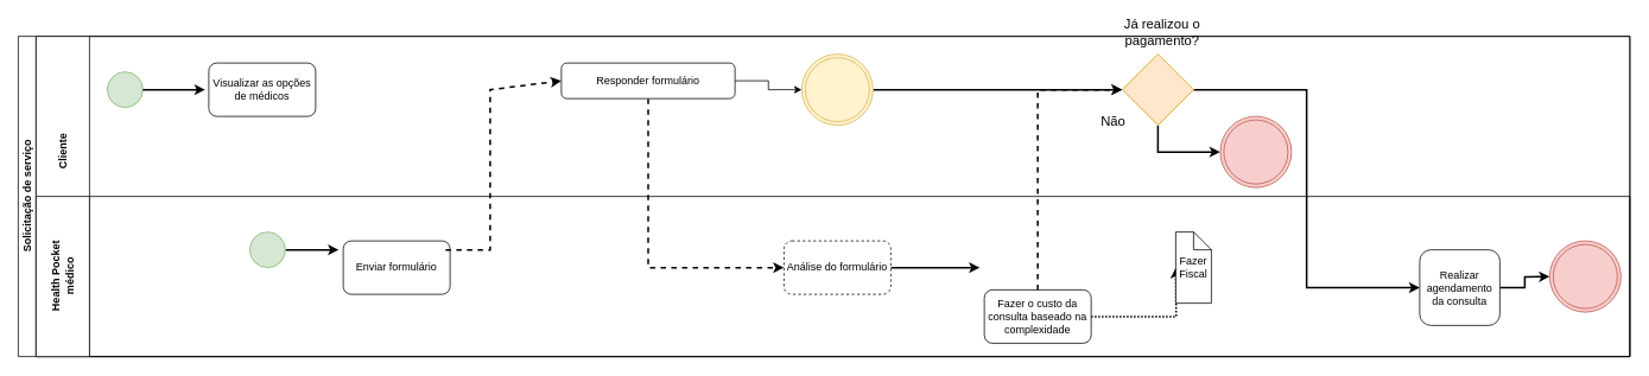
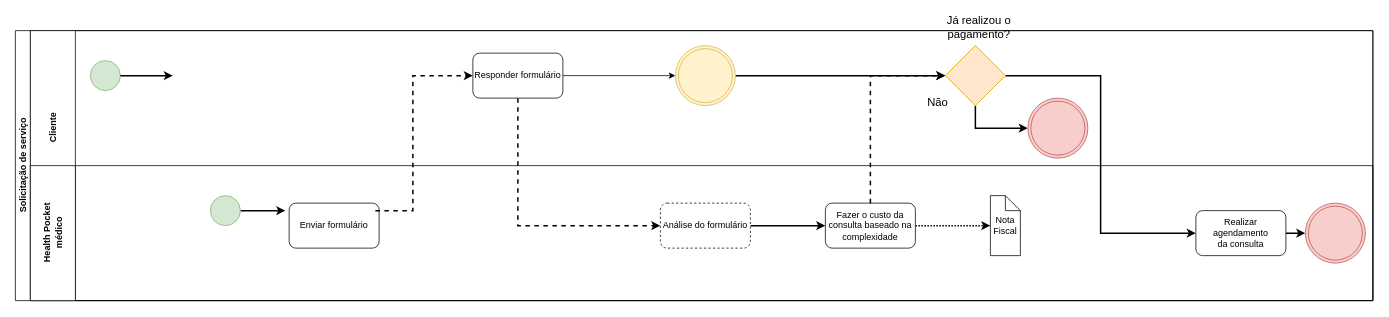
  <mxCell id="0" />
  <mxCell id="1" parent="0" />
  <mxCell id="2" value="Solicitação de serviço" style="swimlane;html=1;childLayout=stackLayout;resizeParent=1;resizeParentMax=0;horizontal=0;startSize=20;horizontalStack=0;" parent="1" vertex="1"><mxGeometry x="20" y="40" width="1810" height="360" as="geometry" /></mxCell>
  <mxCell id="3" style="edgeStyle=orthogonalEdgeStyle;rounded=0;orthogonalLoop=1;jettySize=auto;html=1;endArrow=classic;endFill=1;" parent="2" edge="1"><mxGeometry relative="1" as="geometry"><mxPoint x="300" y="200" as="sourcePoint" /><mxPoint x="300" y="200" as="targetPoint" /></mxGeometry></mxCell>
  <mxCell id="4" value="&amp;nbsp; &amp;nbsp; &amp;nbsp; &amp;nbsp; &amp;nbsp; &amp;nbsp; &amp;nbsp; &amp;nbsp; &amp;nbsp; &amp;nbsp; &amp;nbsp; &amp;nbsp; &amp;nbsp; &amp;nbsp; &amp;nbsp; Cliente" style="swimlane;html=1;startSize=60;horizontal=0;" parent="2" vertex="1"><mxGeometry x="20" width="1790" height="360" as="geometry"><mxRectangle x="20" width="820" height="60" as="alternateBounds" /></mxGeometry></mxCell>
  <mxCell id="5" value="" style="ellipse;whiteSpace=wrap;html=1;fillColor=#d5e8d4;strokeColor=#82b366;" parent="4" vertex="1"><mxGeometry x="80" y="40" width="40" height="40" as="geometry" /></mxCell>
  <mxCell id="6" value="" style="endArrow=classic;html=1;rounded=0;strokeWidth=2;" parent="4" edge="1"><mxGeometry width="50" height="50" relative="1" as="geometry"><mxPoint x="120" y="60" as="sourcePoint" /><mxPoint x="190" y="60" as="targetPoint" /></mxGeometry></mxCell>
- <mxCell id="7" value="Visualizar as opções de médicos" style="rounded=1;whiteSpace=wrap;html=1;" parent="4" vertex="1"><mxGeometry x="194" y="30" width="120" height="60" as="geometry" /></mxCell>
  <mxCell id="8" value="Health Pocket&lt;br&gt;médico" style="swimlane;html=1;startSize=60;horizontal=0;" parent="4" vertex="1"><mxGeometry y="180" width="1790" height="180" as="geometry" /></mxCell>
  <mxCell id="9" style="edgeStyle=orthogonalEdgeStyle;rounded=0;orthogonalLoop=1;jettySize=auto;html=1;exitX=1;exitY=0.5;exitDx=0;exitDy=0;strokeWidth=2;" parent="8" source="10" edge="1"><mxGeometry relative="1" as="geometry"><mxPoint x="340" y="60" as="targetPoint" /></mxGeometry></mxCell>
  <mxCell id="10" value="" style="ellipse;whiteSpace=wrap;html=1;fillColor=#d5e8d4;strokeColor=#82b366;" parent="8" vertex="1"><mxGeometry x="240" y="40" width="40" height="40" as="geometry" /></mxCell>
  <mxCell id="11" value="Enviar formulário" style="rounded=1;whiteSpace=wrap;html=1;" parent="8" vertex="1"><mxGeometry x="345" y="50" width="120" height="60" as="geometry" /></mxCell>
  <mxCell id="12" value="" style="endArrow=classic;html=1;rounded=0;dashed=1;strokeWidth=2;entryX=0;entryY=0.5;entryDx=0;entryDy=0;" parent="8" edge="1" target="23"><mxGeometry width="50" height="50" relative="1" as="geometry"><mxPoint x="460" y="60" as="sourcePoint" /><mxPoint x="590" y="-60" as="targetPoint" /><Array as="points"><mxPoint x="510" y="60" /><mxPoint x="510" y="-120" /></Array></mxGeometry></mxCell>
  <mxCell id="13" style="edgeStyle=orthogonalEdgeStyle;rounded=0;orthogonalLoop=1;jettySize=auto;html=1;exitX=1;exitY=0.5;exitDx=0;exitDy=0;strokeWidth=2;" edge="1" parent="8" source="14"><mxGeometry relative="1" as="geometry"><mxPoint x="1060" y="80" as="targetPoint" /></mxGeometry></mxCell>
  <mxCell id="14" value="Análise do formulário" style="rounded=1;whiteSpace=wrap;html=1;dashed=1;" parent="8" vertex="1"><mxGeometry x="840" y="50" width="120" height="60" as="geometry" /></mxCell>
  <mxCell id="15" style="edgeStyle=orthogonalEdgeStyle;rounded=0;orthogonalLoop=1;jettySize=auto;html=1;exitX=1;exitY=0.5;exitDx=0;exitDy=0;dashed=1;dashPattern=1 1;strokeWidth=2;jumpSize=24;" edge="1" parent="8" source="16"><mxGeometry relative="1" as="geometry"><mxPoint x="1280" y="80" as="targetPoint" /></mxGeometry></mxCell>
- <mxCell id="16" value="Fazer o custo da consulta baseado na complexidade" style="rounded=1;whiteSpace=wrap;html=1;" vertex="1" parent="8"><mxGeometry x="1065" y="105" width="120" height="60" as="geometry" /></mxCell>
- <mxCell id="17" value="Fazer Fiscal" style="shape=note;size=20;whiteSpace=wrap;html=1;" vertex="1" parent="8"><mxGeometry x="1280" y="40" width="40" height="80" as="geometry" /></mxCell>
+ <mxCell id="16" value="Fazer o custo da consulta baseado na complexidade" style="rounded=1;whiteSpace=wrap;html=1;" vertex="1" parent="8"><mxGeometry x="1060" y="50" width="120" height="60" as="geometry" /></mxCell>
+ <mxCell id="17" value="Nota Fiscal" style="shape=note;size=20;whiteSpace=wrap;html=1;" vertex="1" parent="8"><mxGeometry x="1280" y="40" width="40" height="80" as="geometry" /></mxCell>
  <mxCell id="18" style="edgeStyle=orthogonalEdgeStyle;rounded=0;orthogonalLoop=1;jettySize=auto;html=1;exitX=1;exitY=0.5;exitDx=0;exitDy=0;strokeWidth=2;" edge="1" parent="8" source="19"><mxGeometry relative="1" as="geometry"><mxPoint x="1700" y="90.037" as="targetPoint" /></mxGeometry></mxCell>
- <mxCell id="19" value="Realizar agendamento&lt;div&gt;da consulta&lt;/div&gt;" style="rounded=1;whiteSpace=wrap;html=1;" vertex="1" parent="8"><mxGeometry x="1554" y="60" width="90" height="85" as="geometry" /></mxCell>
+ <mxCell id="19" value="Realizar agendamento&lt;div&gt;da consulta&lt;/div&gt;" style="rounded=1;whiteSpace=wrap;html=1;" vertex="1" parent="8"><mxGeometry x="1554" y="60" width="120" height="60" as="geometry" /></mxCell>
  <mxCell id="20" value="" style="ellipse;shape=doubleEllipse;whiteSpace=wrap;html=1;aspect=fixed;fillColor=#f8cecc;strokeColor=#b85450;" vertex="1" parent="8"><mxGeometry x="1700" y="50" width="80" height="80" as="geometry" /></mxCell>
  <mxCell id="21" style="edgeStyle=orthogonalEdgeStyle;rounded=0;orthogonalLoop=1;jettySize=auto;html=1;exitX=0.5;exitY=1;exitDx=0;exitDy=0;entryX=0;entryY=0.5;entryDx=0;entryDy=0;dashed=1;strokeWidth=2;" edge="1" parent="4" source="23" target="14"><mxGeometry relative="1" as="geometry" /></mxCell>
  <mxCell id="22" style="edgeStyle=orthogonalEdgeStyle;rounded=0;orthogonalLoop=1;jettySize=auto;html=1;exitX=1;exitY=0.5;exitDx=0;exitDy=0;entryX=0;entryY=0.5;entryDx=0;entryDy=0;" edge="1" parent="4" source="23" target="25"><mxGeometry relative="1" as="geometry" /></mxCell>
- <mxCell id="23" value="Responder formulário" style="rounded=1;whiteSpace=wrap;html=1;" parent="4" vertex="1"><mxGeometry x="590" y="30" width="195" height="40" as="geometry" /></mxCell>
+ <mxCell id="23" value="Responder formulário" style="rounded=1;whiteSpace=wrap;html=1;" parent="4" vertex="1"><mxGeometry x="590" y="30" width="120" height="60" as="geometry" /></mxCell>
  <mxCell id="24" style="edgeStyle=orthogonalEdgeStyle;rounded=0;orthogonalLoop=1;jettySize=auto;html=1;exitX=1;exitY=0.5;exitDx=0;exitDy=0;entryX=0;entryY=0.5;entryDx=0;entryDy=0;strokeWidth=2;" edge="1" parent="4" source="25" target="28"><mxGeometry relative="1" as="geometry" /></mxCell>
  <mxCell id="25" value="" style="ellipse;shape=doubleEllipse;whiteSpace=wrap;html=1;aspect=fixed;fillColor=#fff2cc;strokeColor=#d6b656;" vertex="1" parent="4"><mxGeometry x="860" y="20" width="80" height="80" as="geometry" /></mxCell>
  <mxCell id="26" style="edgeStyle=orthogonalEdgeStyle;rounded=0;orthogonalLoop=1;jettySize=auto;html=1;exitX=0.5;exitY=1;exitDx=0;exitDy=0;entryX=0;entryY=0.5;entryDx=0;entryDy=0;strokeWidth=2;" edge="1" parent="4" source="28" target="30"><mxGeometry relative="1" as="geometry" /></mxCell>
  <mxCell id="27" style="edgeStyle=orthogonalEdgeStyle;rounded=0;orthogonalLoop=1;jettySize=auto;html=1;exitX=1;exitY=0.5;exitDx=0;exitDy=0;entryX=0;entryY=0.5;entryDx=0;entryDy=0;strokeWidth=2;" edge="1" parent="4" source="28" target="19"><mxGeometry relative="1" as="geometry" /></mxCell>
  <mxCell id="28" value="" style="rhombus;whiteSpace=wrap;html=1;fillColor=#ffe6cc;strokeColor=#d79b00;" vertex="1" parent="4"><mxGeometry x="1220" y="20" width="80" height="80" as="geometry" /></mxCell>
  <mxCell id="29" style="edgeStyle=orthogonalEdgeStyle;rounded=0;orthogonalLoop=1;jettySize=auto;html=1;exitX=0.5;exitY=0;exitDx=0;exitDy=0;entryX=0;entryY=0.5;entryDx=0;entryDy=0;dashed=1;strokeWidth=2;" edge="1" parent="4" source="16" target="28"><mxGeometry relative="1" as="geometry" /></mxCell>
  <mxCell id="30" value="" style="ellipse;shape=doubleEllipse;whiteSpace=wrap;html=1;aspect=fixed;fillColor=#f8cecc;strokeColor=#b85450;" vertex="1" parent="4"><mxGeometry x="1330" y="90" width="80" height="80" as="geometry" /></mxCell>
  <mxCell id="31" value="&lt;font style=&quot;font-size: 15px;&quot;&gt;Não&lt;/font&gt;" style="text;html=1;align=center;verticalAlign=middle;whiteSpace=wrap;rounded=0;" vertex="1" parent="4"><mxGeometry x="1180" y="80" width="60" height="30" as="geometry" /></mxCell>
  <mxCell id="32" value="&lt;font style=&quot;font-size: 15px;&quot;&gt;Já realizou o pagamento?&lt;/font&gt;" style="text;html=1;align=center;verticalAlign=middle;whiteSpace=wrap;rounded=0;" vertex="1" parent="1"><mxGeometry x="1230" y="20" width="150" height="30" as="geometry" /></mxCell>
